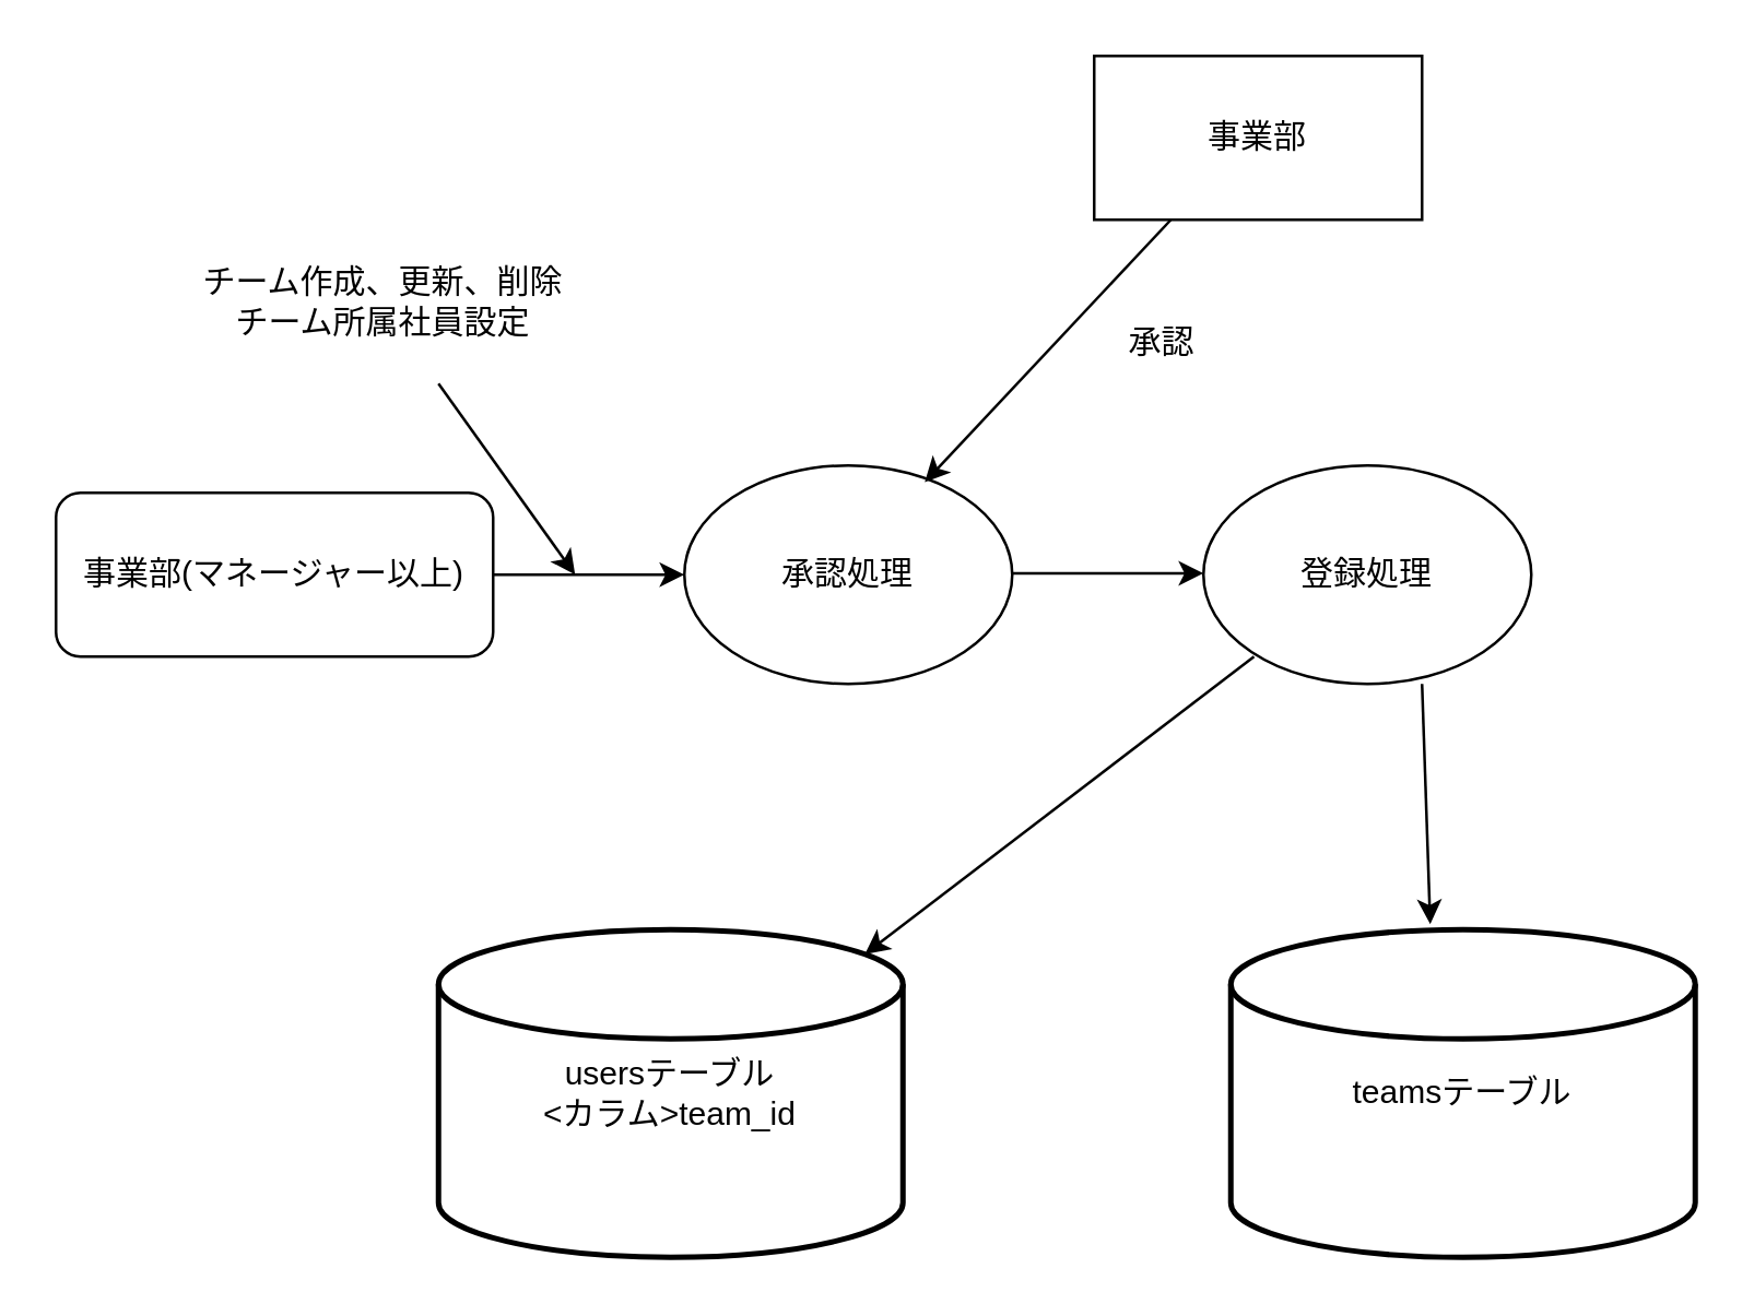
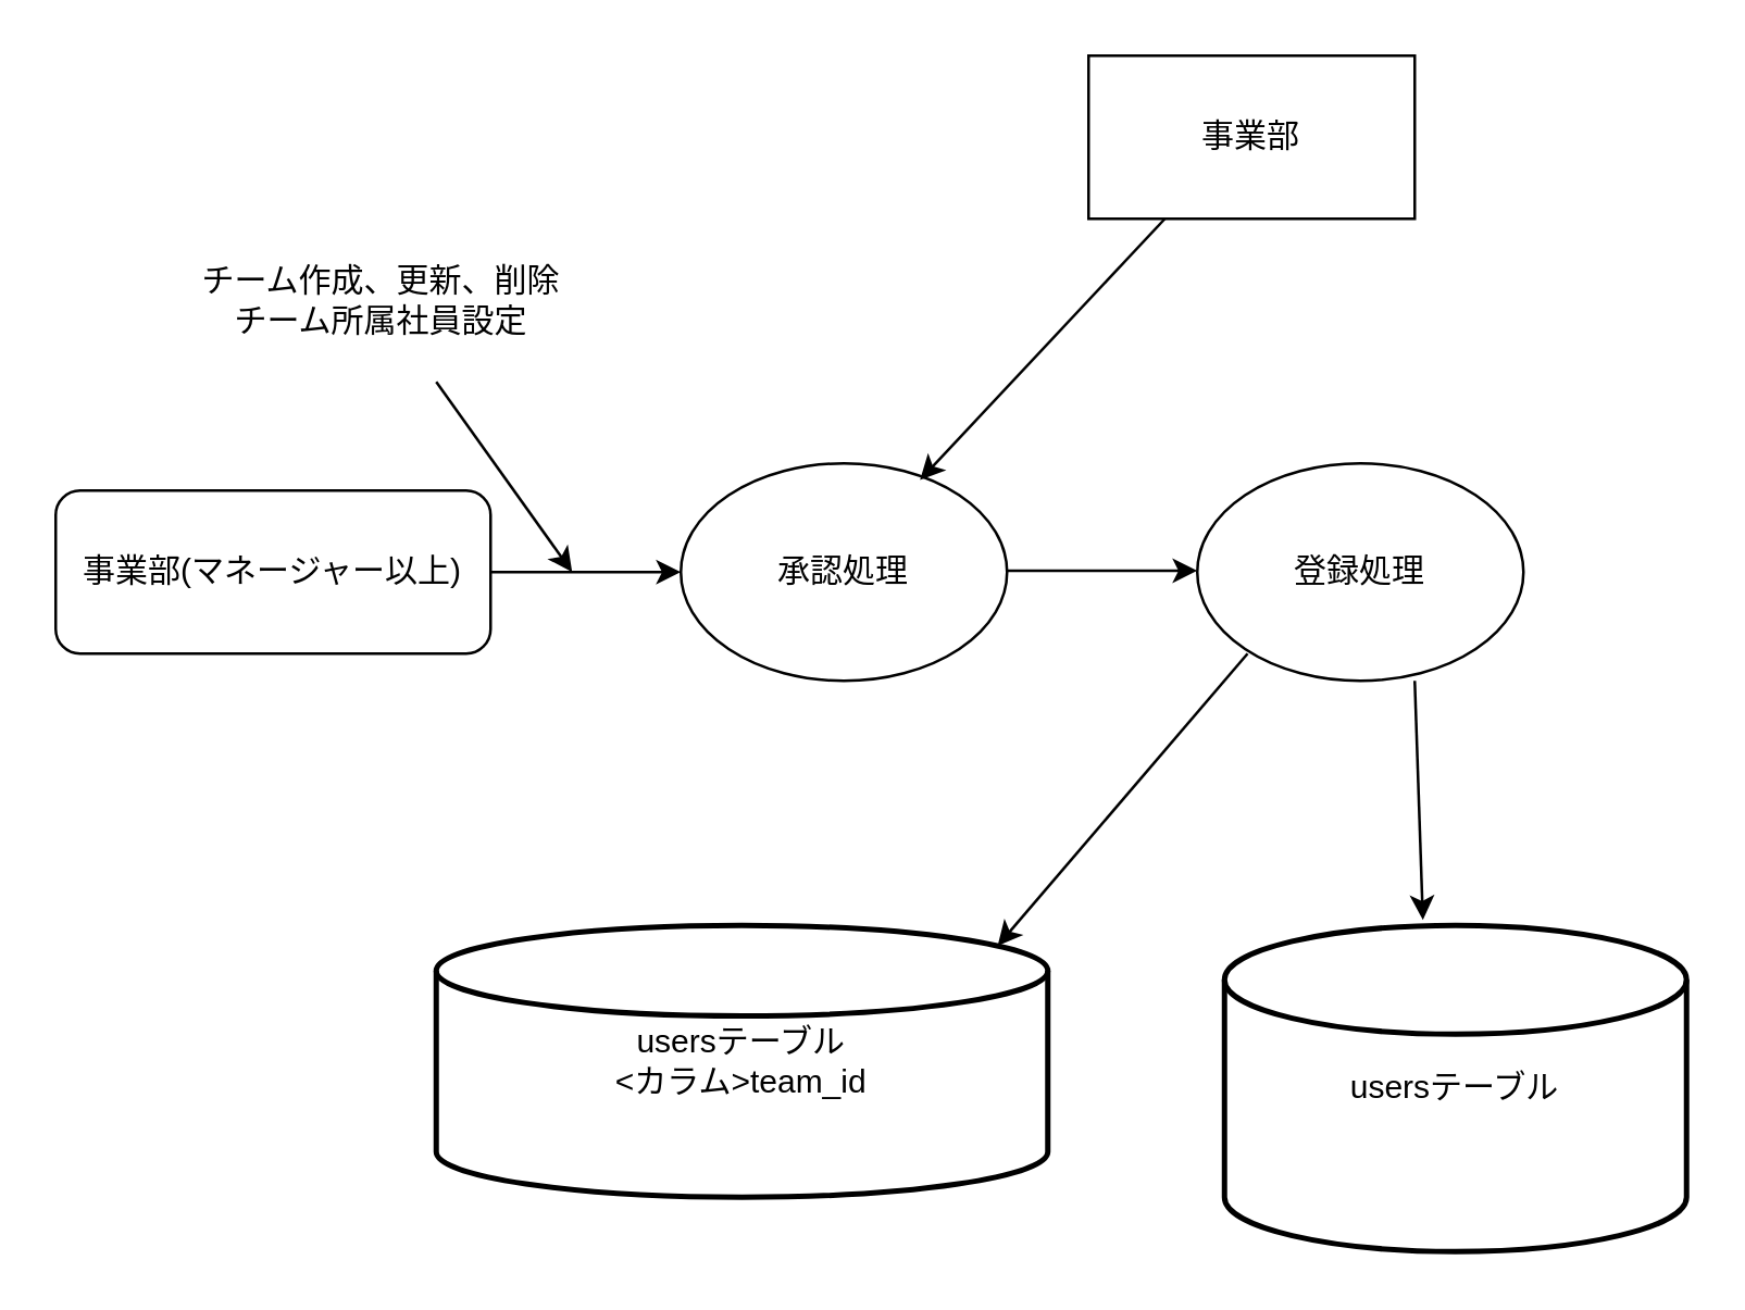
  <mxCell id="0" />
  <mxCell id="1" parent="0" />
  <mxCell id="2" value="事業部(マネージャー以上)" style="whiteSpace=wrap;html=1;rounded=1;" vertex="1" parent="1"><mxGeometry x="20" y="180" width="160" height="60" as="geometry" /></mxCell>
  <mxCell id="3" value="" style="endArrow=classic;html=1;rounded=0;exitX=1;exitY=0.5;exitDx=0;exitDy=0;" edge="1" parent="1" source="2"><mxGeometry width="50" height="50" relative="1" as="geometry"><mxPoint x="350" y="270" as="sourcePoint" /><mxPoint x="250" y="210" as="targetPoint" /></mxGeometry></mxCell>
  <mxCell id="4" value="承認処理" style="ellipse;whiteSpace=wrap;html=1;" vertex="1" parent="1"><mxGeometry x="250" y="170" width="120" height="80" as="geometry" /></mxCell>
  <mxCell id="5" value="チーム作成、更新、削除&lt;div&gt;チーム所属社員設定&lt;/div&gt;" style="text;html=1;align=center;verticalAlign=middle;whiteSpace=wrap;rounded=0;" vertex="1" parent="1"><mxGeometry x="60" y="70" width="160" height="80" as="geometry" /></mxCell>
  <mxCell id="6" value="" style="endArrow=classic;html=1;rounded=0;exitX=1;exitY=0.5;exitDx=0;exitDy=0;" edge="1" parent="1"><mxGeometry width="50" height="50" relative="1" as="geometry"><mxPoint x="370" y="209.5" as="sourcePoint" /><mxPoint x="440" y="209.5" as="targetPoint" /></mxGeometry></mxCell>
  <mxCell id="7" value="" style="endArrow=classic;html=1;rounded=0;" edge="1" parent="1"><mxGeometry width="50" height="50" relative="1" as="geometry"><mxPoint x="160" y="140" as="sourcePoint" /><mxPoint x="210" y="210" as="targetPoint" /></mxGeometry></mxCell>
  <mxCell id="8" value="事業部" style="rounded=0;whiteSpace=wrap;html=1;" vertex="1" parent="1"><mxGeometry x="400" y="20" width="120" height="60" as="geometry" /></mxCell>
  <mxCell id="9" value="" style="endArrow=classic;html=1;rounded=0;" edge="1" parent="1"><mxGeometry width="50" height="50" relative="1" as="geometry"><mxPoint x="428.075" y="80" as="sourcePoint" /><mxPoint x="338" y="176.08" as="targetPoint" /></mxGeometry></mxCell>
- <mxCell id="10" value="承認" style="text;html=1;align=center;verticalAlign=middle;whiteSpace=wrap;rounded=0;" vertex="1" parent="1"><mxGeometry x="380" y="100" width="90" height="50" as="geometry" /></mxCell>
  <mxCell id="11" value="登録処理" style="ellipse;whiteSpace=wrap;html=1;" vertex="1" parent="1"><mxGeometry x="440" y="170" width="120" height="80" as="geometry" /></mxCell>
- <mxCell id="12" value="teamsテーブル" style="strokeWidth=2;html=1;shape=mxgraph.flowchart.database;whiteSpace=wrap;" vertex="1" parent="1"><mxGeometry x="450" y="340" width="170" height="120" as="geometry" /></mxCell>
- <mxCell id="13" value="usersテーブル&lt;div&gt;&amp;lt;カラム&amp;gt;team_id&lt;/div&gt;" style="strokeWidth=2;html=1;shape=mxgraph.flowchart.database;whiteSpace=wrap;" vertex="1" parent="1"><mxGeometry x="160" y="340" width="170" height="120" as="geometry" /></mxCell>
+ <mxCell id="12" value="usersテーブル" style="strokeWidth=2;html=1;shape=mxgraph.flowchart.database;whiteSpace=wrap;" vertex="1" parent="1"><mxGeometry x="450" y="340" width="170" height="120" as="geometry" /></mxCell>
+ <mxCell id="13" value="usersテーブル&lt;div&gt;&amp;lt;カラム&amp;gt;team_id&lt;/div&gt;" style="strokeWidth=2;html=1;shape=mxgraph.flowchart.database;whiteSpace=wrap;" vertex="1" parent="1"><mxGeometry x="160" y="340" width="225" height="100" as="geometry" /></mxCell>
  <mxCell id="14" value="" style="endArrow=classic;html=1;rounded=0;" edge="1" parent="1"><mxGeometry width="50" height="50" relative="1" as="geometry"><mxPoint x="520" y="250" as="sourcePoint" /><mxPoint x="523" y="338" as="targetPoint" /></mxGeometry></mxCell>
  <mxCell id="15" value="" style="endArrow=classic;html=1;rounded=0;entryX=0.918;entryY=0.075;entryDx=0;entryDy=0;entryPerimeter=0;" edge="1" parent="1" target="13"><mxGeometry width="50" height="50" relative="1" as="geometry"><mxPoint x="458.5" y="240" as="sourcePoint" /><mxPoint x="461.5" y="328" as="targetPoint" /></mxGeometry></mxCell>
